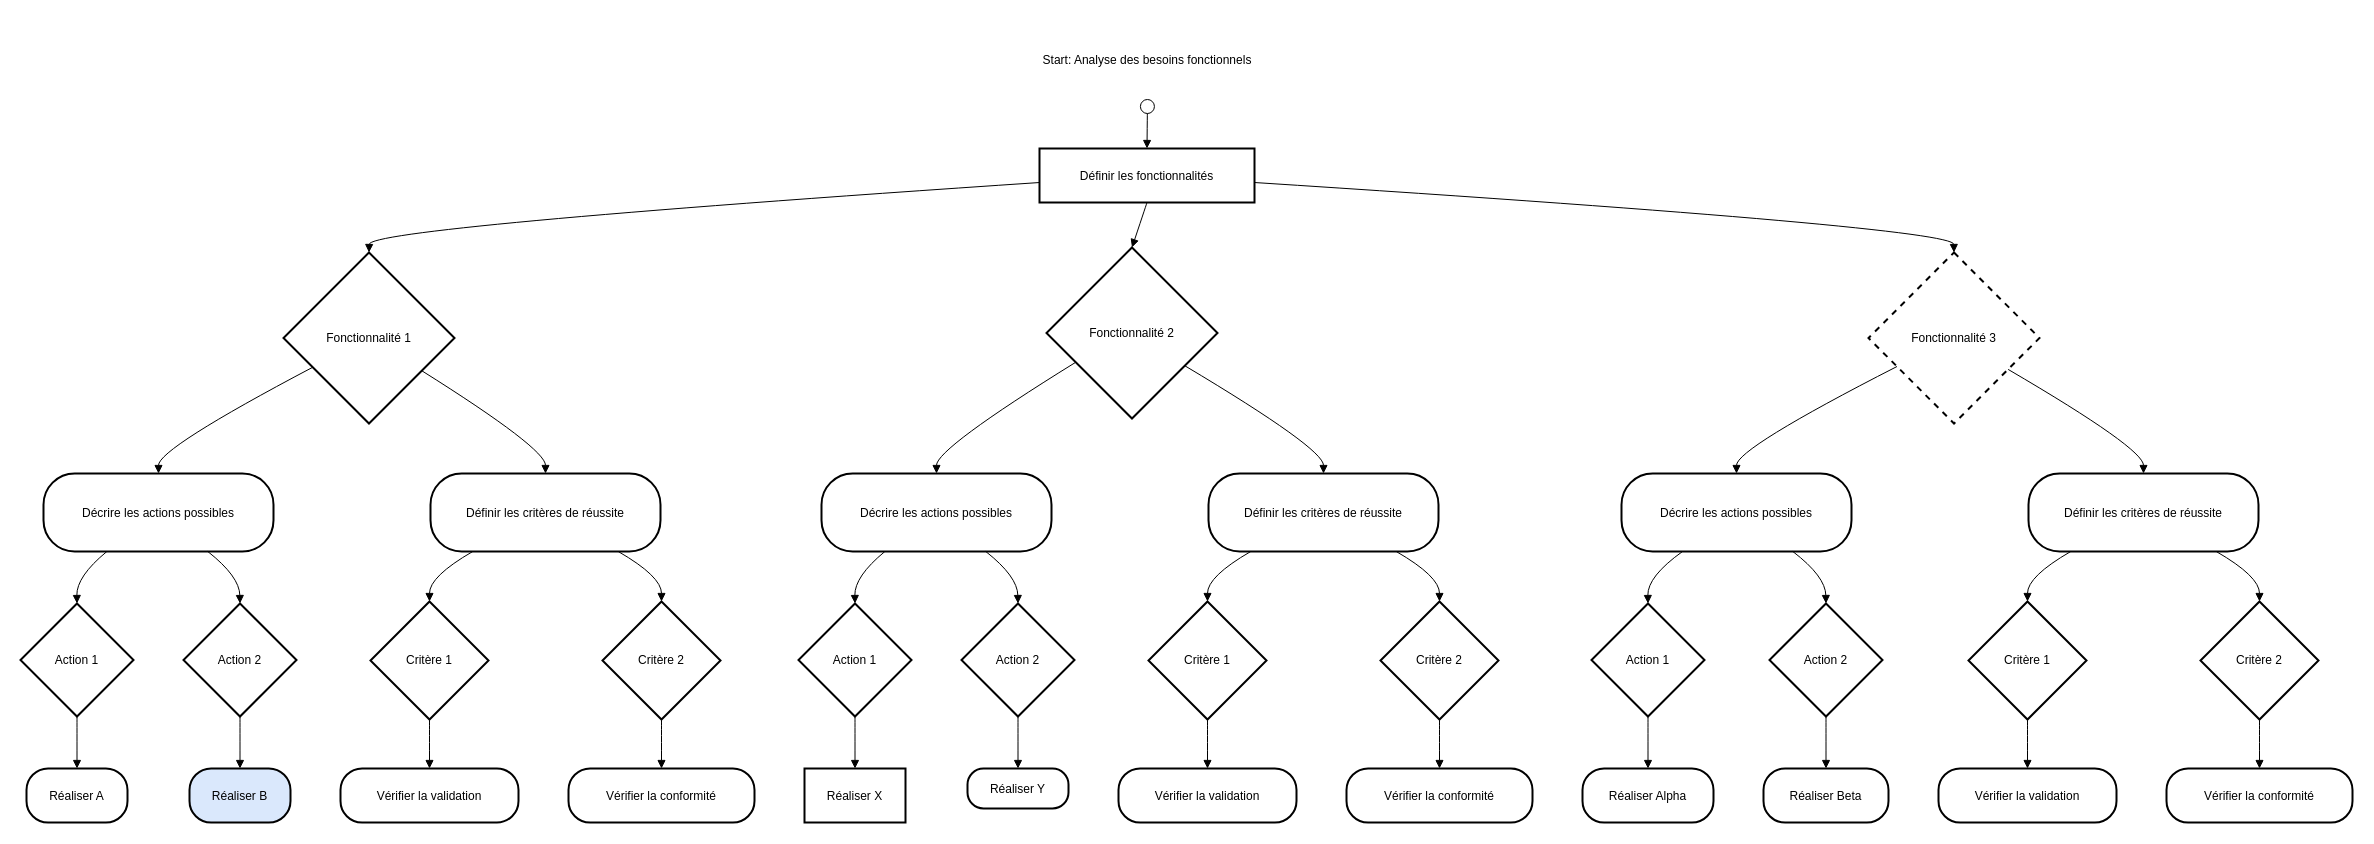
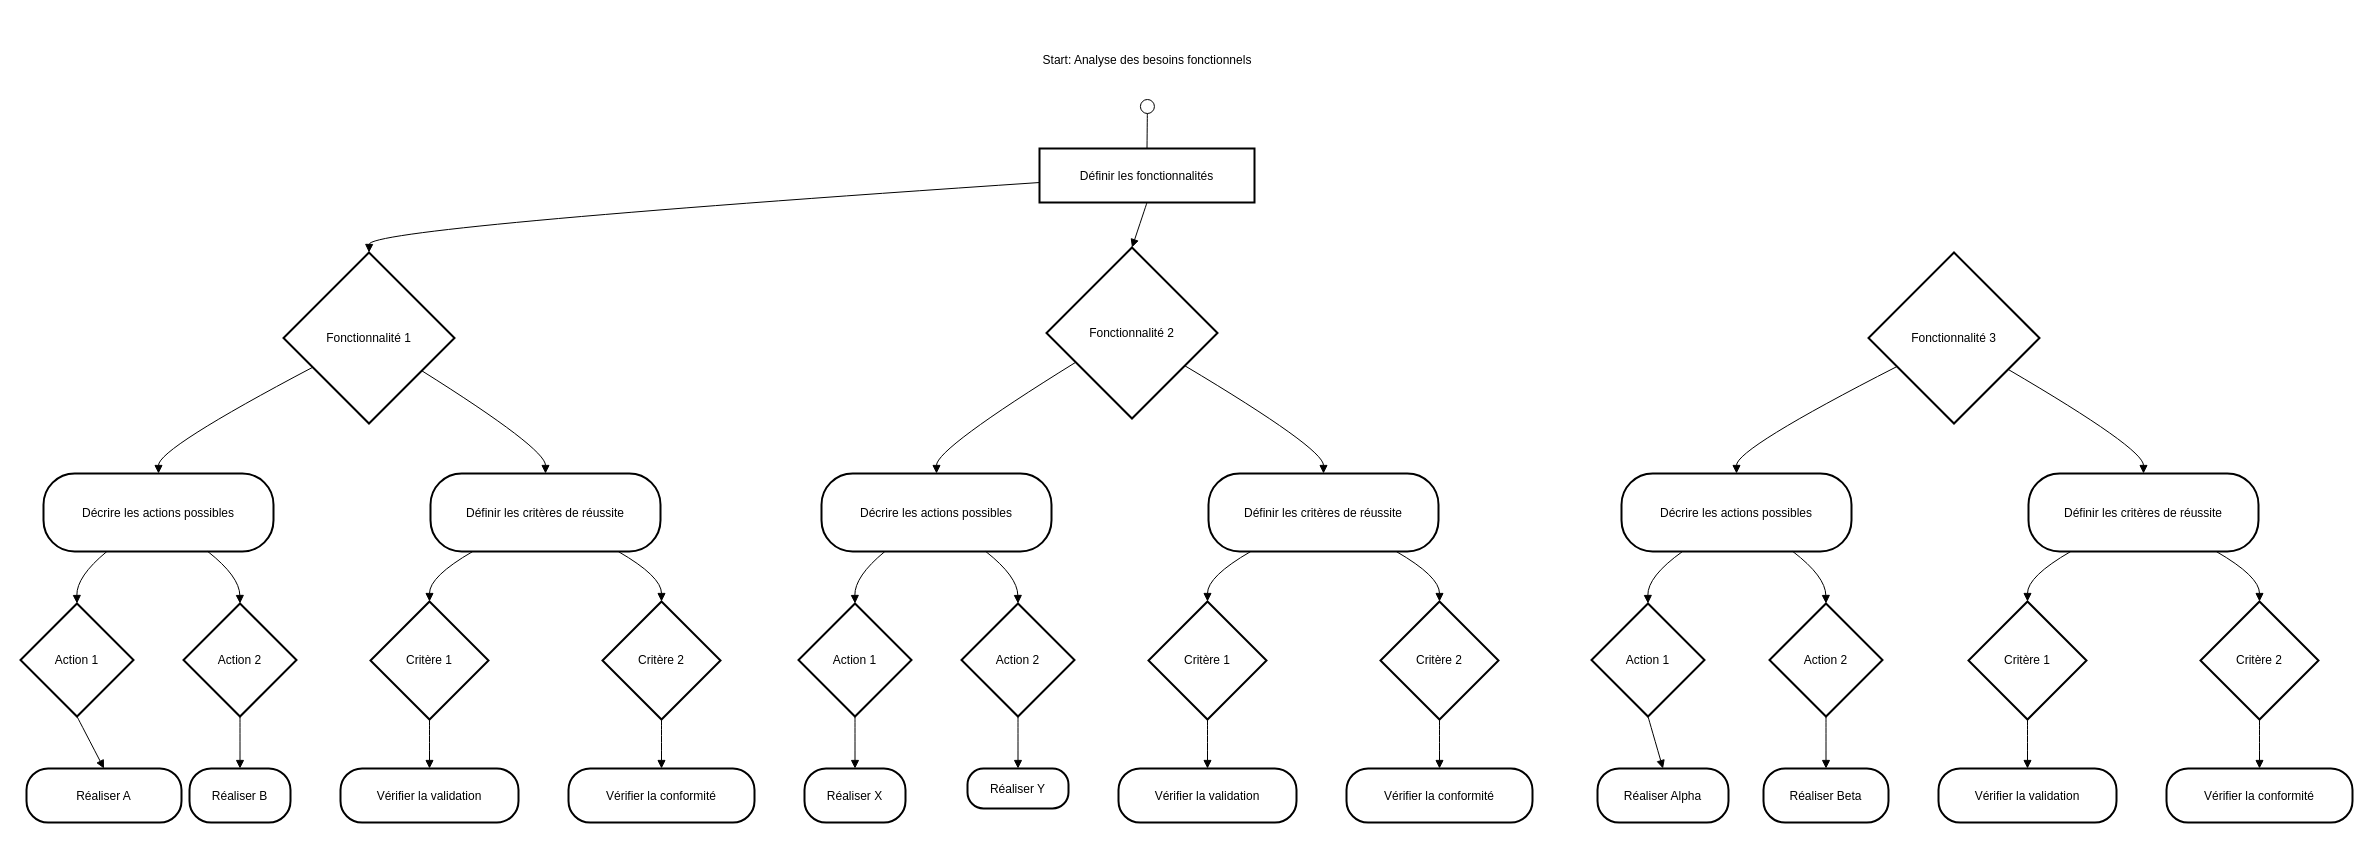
  <mxCell id="0" />
  <mxCell id="1" parent="0" />
  <mxCell id="2" value="Start: Analyse des besoins fonctionnels" style="fillColor=none;strokeColor=none;" vertex="1" parent="1"><mxGeometry x="1017" y="20" width="260" height="78" as="geometry" /></mxCell>
  <mxCell id="3" value="Définir les fonctionnalités" style="arcSize=40;strokeWidth=2;rounded=0;" vertex="1" parent="1"><mxGeometry x="1039" y="148" width="215" height="54" as="geometry" /></mxCell>
  <mxCell id="4" value="Fonctionnalité 1" style="rhombus;strokeWidth=2;whiteSpace=wrap;" vertex="1" parent="1"><mxGeometry x="283" y="252" width="171" height="171" as="geometry" /></mxCell>
  <mxCell id="5" value="Décrire les actions possibles" style="rounded=1;arcSize=40;strokeWidth=2" vertex="1" parent="1"><mxGeometry x="43" y="473" width="230" height="78" as="geometry" /></mxCell>
  <mxCell id="6" value="Action 1" style="rhombus;strokeWidth=2;whiteSpace=wrap;" vertex="1" parent="1"><mxGeometry x="20" y="603" width="113" height="113" as="geometry" /></mxCell>
- <mxCell id="7" value="Réaliser A" style="rounded=1;arcSize=40;strokeWidth=2" vertex="1" parent="1"><mxGeometry x="26" y="768" width="101" height="54" as="geometry" /></mxCell>
+ <mxCell id="7" value="Réaliser A" style="rounded=1;arcSize=40;strokeWidth=2" vertex="1" parent="1"><mxGeometry x="26" y="768" width="155" height="54" as="geometry" /></mxCell>
  <mxCell id="8" value="Action 2" style="rhombus;strokeWidth=2;whiteSpace=wrap;" vertex="1" parent="1"><mxGeometry x="183" y="603" width="113" height="113" as="geometry" /></mxCell>
- <mxCell id="9" value="Réaliser B" style="rounded=1;arcSize=40;strokeWidth=2;fillColor=#dae8fc;" vertex="1" parent="1"><mxGeometry x="189" y="768" width="101" height="54" as="geometry" /></mxCell>
+ <mxCell id="9" value="Réaliser B" style="rounded=1;arcSize=40;strokeWidth=2" vertex="1" parent="1"><mxGeometry x="189" y="768" width="101" height="54" as="geometry" /></mxCell>
  <mxCell id="10" value="Définir les critères de réussite" style="rounded=1;arcSize=40;strokeWidth=2" vertex="1" parent="1"><mxGeometry x="430" y="473" width="230" height="78" as="geometry" /></mxCell>
  <mxCell id="11" value="Critère 1" style="rhombus;strokeWidth=2;whiteSpace=wrap;" vertex="1" parent="1"><mxGeometry x="370" y="601" width="118" height="118" as="geometry" /></mxCell>
  <mxCell id="12" value="Vérifier la validation" style="rounded=1;arcSize=40;strokeWidth=2" vertex="1" parent="1"><mxGeometry x="340" y="768" width="178" height="54" as="geometry" /></mxCell>
  <mxCell id="13" value="Critère 2" style="rhombus;strokeWidth=2;whiteSpace=wrap;" vertex="1" parent="1"><mxGeometry x="602" y="601" width="118" height="118" as="geometry" /></mxCell>
  <mxCell id="14" value="Vérifier la conformité" style="rounded=1;arcSize=40;strokeWidth=2" vertex="1" parent="1"><mxGeometry x="568" y="768" width="186" height="54" as="geometry" /></mxCell>
  <mxCell id="15" value="Fonctionnalité 2" style="rhombus;strokeWidth=2;whiteSpace=wrap;" vertex="1" parent="1"><mxGeometry x="1046" y="247" width="171" height="171" as="geometry" /></mxCell>
  <mxCell id="16" value="Décrire les actions possibles" style="rounded=1;arcSize=40;strokeWidth=2" vertex="1" parent="1"><mxGeometry x="821" y="473" width="230" height="78" as="geometry" /></mxCell>
  <mxCell id="17" value="Action 1" style="rhombus;strokeWidth=2;whiteSpace=wrap;" vertex="1" parent="1"><mxGeometry x="798" y="603" width="113" height="113" as="geometry" /></mxCell>
- <mxCell id="18" value="Réaliser X" style="arcSize=40;strokeWidth=2;rounded=0;" vertex="1" parent="1"><mxGeometry x="804" y="768" width="101" height="54" as="geometry" /></mxCell>
+ <mxCell id="18" value="Réaliser X" style="rounded=1;arcSize=40;strokeWidth=2" vertex="1" parent="1"><mxGeometry x="804" y="768" width="101" height="54" as="geometry" /></mxCell>
  <mxCell id="19" value="Action 2" style="rhombus;strokeWidth=2;whiteSpace=wrap;" vertex="1" parent="1"><mxGeometry x="961" y="603" width="113" height="113" as="geometry" /></mxCell>
  <mxCell id="20" value="Réaliser Y" style="rounded=1;arcSize=40;strokeWidth=2" vertex="1" parent="1"><mxGeometry x="967" y="768" width="101" height="40" as="geometry" /></mxCell>
  <mxCell id="21" value="Définir les critères de réussite" style="rounded=1;arcSize=40;strokeWidth=2" vertex="1" parent="1"><mxGeometry x="1208" y="473" width="230" height="78" as="geometry" /></mxCell>
  <mxCell id="22" value="Critère 1" style="rhombus;strokeWidth=2;whiteSpace=wrap;" vertex="1" parent="1"><mxGeometry x="1148" y="601" width="118" height="118" as="geometry" /></mxCell>
  <mxCell id="23" value="Vérifier la validation" style="rounded=1;arcSize=40;strokeWidth=2" vertex="1" parent="1"><mxGeometry x="1118" y="768" width="178" height="54" as="geometry" /></mxCell>
  <mxCell id="24" value="Critère 2" style="rhombus;strokeWidth=2;whiteSpace=wrap;" vertex="1" parent="1"><mxGeometry x="1380" y="601" width="118" height="118" as="geometry" /></mxCell>
  <mxCell id="25" value="Vérifier la conformité" style="rounded=1;arcSize=40;strokeWidth=2" vertex="1" parent="1"><mxGeometry x="1346" y="768" width="186" height="54" as="geometry" /></mxCell>
- <mxCell id="26" value="Fonctionnalité 3" style="rhombus;strokeWidth=2;whiteSpace=wrap;dashed=1;" vertex="1" parent="1"><mxGeometry x="1868" y="252" width="171" height="171" as="geometry" /></mxCell>
+ <mxCell id="26" value="Fonctionnalité 3" style="rhombus;strokeWidth=2;whiteSpace=wrap;" vertex="1" parent="1"><mxGeometry x="1868" y="252" width="171" height="171" as="geometry" /></mxCell>
  <mxCell id="27" value="Décrire les actions possibles" style="rounded=1;arcSize=40;strokeWidth=2" vertex="1" parent="1"><mxGeometry x="1621" y="473" width="230" height="78" as="geometry" /></mxCell>
  <mxCell id="28" value="Action 1" style="rhombus;strokeWidth=2;whiteSpace=wrap;" vertex="1" parent="1"><mxGeometry x="1591" y="603" width="113" height="113" as="geometry" /></mxCell>
- <mxCell id="29" value="Réaliser Alpha" style="rounded=1;arcSize=40;strokeWidth=2" vertex="1" parent="1"><mxGeometry x="1582" y="768" width="131" height="54" as="geometry" /></mxCell>
+ <mxCell id="29" value="Réaliser Alpha" style="rounded=1;arcSize=40;strokeWidth=2" vertex="1" parent="1"><mxGeometry x="1597" y="768" width="131" height="54" as="geometry" /></mxCell>
  <mxCell id="30" value="Action 2" style="rhombus;strokeWidth=2;whiteSpace=wrap;" vertex="1" parent="1"><mxGeometry x="1769" y="603" width="113" height="113" as="geometry" /></mxCell>
  <mxCell id="31" value="Réaliser Beta" style="rounded=1;arcSize=40;strokeWidth=2" vertex="1" parent="1"><mxGeometry x="1763" y="768" width="125" height="54" as="geometry" /></mxCell>
  <mxCell id="32" value="Définir les critères de réussite" style="rounded=1;arcSize=40;strokeWidth=2" vertex="1" parent="1"><mxGeometry x="2028" y="473" width="230" height="78" as="geometry" /></mxCell>
  <mxCell id="33" value="Critère 1" style="rhombus;strokeWidth=2;whiteSpace=wrap;" vertex="1" parent="1"><mxGeometry x="1968" y="601" width="118" height="118" as="geometry" /></mxCell>
  <mxCell id="34" value="Vérifier la validation" style="rounded=1;arcSize=40;strokeWidth=2" vertex="1" parent="1"><mxGeometry x="1938" y="768" width="178" height="54" as="geometry" /></mxCell>
  <mxCell id="35" value="Critère 2" style="rhombus;strokeWidth=2;whiteSpace=wrap;" vertex="1" parent="1"><mxGeometry x="2200" y="601" width="118" height="118" as="geometry" /></mxCell>
  <mxCell id="36" value="Vérifier la conformité" style="rounded=1;arcSize=40;strokeWidth=2" vertex="1" parent="1"><mxGeometry x="2166" y="768" width="186" height="54" as="geometry" /></mxCell>
- <mxCell id="37" value="" style="curved=1;startArrow=circle;startFill=0;endArrow=block;exitX=0.5;exitY=1;entryX=0.5;entryY=0;" edge="1" parent="1" source="2" target="3"><mxGeometry relative="1" as="geometry"><Array as="points" /></mxGeometry></mxCell>
+ <mxCell id="37" value="" style="curved=1;startArrow=circle;startFill=0;endArrow=none;exitX=0.5;exitY=1;entryX=0.5;entryY=0;" edge="1" parent="1" source="2" target="3"><mxGeometry relative="1" as="geometry"><Array as="points" /></mxGeometry></mxCell>
  <mxCell id="38" value="" style="curved=1;startArrow=none;endArrow=block;exitX=0;exitY=0.63;entryX=0.5;entryY=0;" edge="1" parent="1" source="3" target="4"><mxGeometry relative="1" as="geometry"><Array as="points"><mxPoint x="369" y="227" /></Array></mxGeometry></mxCell>
  <mxCell id="39" value="" style="curved=1;startArrow=none;endArrow=block;exitX=0;exitY=0.76;entryX=0.5;entryY=-0.01;" edge="1" parent="1" source="4" target="5"><mxGeometry relative="1" as="geometry"><Array as="points"><mxPoint x="158" y="448" /></Array></mxGeometry></mxCell>
  <mxCell id="40" value="" style="curved=1;startArrow=none;endArrow=block;exitX=0.28;exitY=0.99;entryX=0.5;entryY=0;" edge="1" parent="1" source="5" target="6"><mxGeometry relative="1" as="geometry"><Array as="points"><mxPoint x="76" y="576" /></Array></mxGeometry></mxCell>
  <mxCell id="41" value="" style="curved=1;startArrow=none;endArrow=block;exitX=0.5;exitY=1;entryX=0.5;entryY=0;" edge="1" parent="1" source="6" target="7"><mxGeometry relative="1" as="geometry"><Array as="points" /></mxGeometry></mxCell>
  <mxCell id="42" value="" style="curved=1;startArrow=none;endArrow=block;exitX=0.71;exitY=0.99;entryX=0.5;entryY=0;" edge="1" parent="1" source="5" target="8"><mxGeometry relative="1" as="geometry"><Array as="points"><mxPoint x="239" y="576" /></Array></mxGeometry></mxCell>
  <mxCell id="43" value="" style="curved=1;startArrow=none;endArrow=block;exitX=0.5;exitY=1;entryX=0.5;entryY=0;" edge="1" parent="1" source="8" target="9"><mxGeometry relative="1" as="geometry"><Array as="points" /></mxGeometry></mxCell>
  <mxCell id="44" value="" style="curved=1;startArrow=none;endArrow=block;exitX=1;exitY=0.81;entryX=0.5;entryY=-0.01;" edge="1" parent="1" source="4" target="10"><mxGeometry relative="1" as="geometry"><Array as="points"><mxPoint x="545" y="448" /></Array></mxGeometry></mxCell>
  <mxCell id="45" value="" style="curved=1;startArrow=none;endArrow=block;exitX=0.19;exitY=0.99;entryX=0.5;entryY=0;" edge="1" parent="1" source="10" target="11"><mxGeometry relative="1" as="geometry"><Array as="points"><mxPoint x="429" y="576" /></Array></mxGeometry></mxCell>
  <mxCell id="46" value="" style="curved=1;startArrow=none;endArrow=block;exitX=0.5;exitY=0.99;entryX=0.5;entryY=0;" edge="1" parent="1" source="11" target="12"><mxGeometry relative="1" as="geometry"><Array as="points" /></mxGeometry></mxCell>
  <mxCell id="47" value="" style="curved=1;startArrow=none;endArrow=block;exitX=0.81;exitY=0.99;entryX=0.5;entryY=0;" edge="1" parent="1" source="10" target="13"><mxGeometry relative="1" as="geometry"><Array as="points"><mxPoint x="661" y="576" /></Array></mxGeometry></mxCell>
  <mxCell id="48" value="" style="curved=1;startArrow=none;endArrow=block;exitX=0.5;exitY=0.99;entryX=0.5;entryY=0;" edge="1" parent="1" source="13" target="14"><mxGeometry relative="1" as="geometry"><Array as="points" /></mxGeometry></mxCell>
  <mxCell id="49" value="" style="curved=1;startArrow=none;endArrow=block;exitX=0.5;exitY=1;entryX=0.5;entryY=0;" edge="1" parent="1" source="3" target="15"><mxGeometry relative="1" as="geometry"><Array as="points" /></mxGeometry></mxCell>
  <mxCell id="50" value="" style="curved=1;startArrow=none;endArrow=block;exitX=0;exitY=0.76;entryX=0.5;entryY=-0.01;" edge="1" parent="1" source="15" target="16"><mxGeometry relative="1" as="geometry"><Array as="points"><mxPoint x="936" y="448" /></Array></mxGeometry></mxCell>
  <mxCell id="51" value="" style="curved=1;startArrow=none;endArrow=block;exitX=0.28;exitY=0.99;entryX=0.5;entryY=0;" edge="1" parent="1" source="16" target="17"><mxGeometry relative="1" as="geometry"><Array as="points"><mxPoint x="854" y="576" /></Array></mxGeometry></mxCell>
  <mxCell id="52" value="" style="curved=1;startArrow=none;endArrow=block;exitX=0.5;exitY=1;entryX=0.5;entryY=0;" edge="1" parent="1" source="17" target="18"><mxGeometry relative="1" as="geometry"><Array as="points" /></mxGeometry></mxCell>
  <mxCell id="53" value="" style="curved=1;startArrow=none;endArrow=block;exitX=0.71;exitY=0.99;entryX=0.5;entryY=0;" edge="1" parent="1" source="16" target="19"><mxGeometry relative="1" as="geometry"><Array as="points"><mxPoint x="1017" y="576" /></Array></mxGeometry></mxCell>
  <mxCell id="54" value="" style="curved=1;startArrow=none;endArrow=block;exitX=0.5;exitY=1;entryX=0.5;entryY=0;" edge="1" parent="1" source="19" target="20"><mxGeometry relative="1" as="geometry"><Array as="points" /></mxGeometry></mxCell>
  <mxCell id="55" value="" style="curved=1;startArrow=none;endArrow=block;exitX=1;exitY=0.81;entryX=0.5;entryY=-0.01;" edge="1" parent="1" source="15" target="21"><mxGeometry relative="1" as="geometry"><Array as="points"><mxPoint x="1323" y="448" /></Array></mxGeometry></mxCell>
  <mxCell id="56" value="" style="curved=1;startArrow=none;endArrow=block;exitX=0.19;exitY=0.99;entryX=0.5;entryY=0;" edge="1" parent="1" source="21" target="22"><mxGeometry relative="1" as="geometry"><Array as="points"><mxPoint x="1207" y="576" /></Array></mxGeometry></mxCell>
  <mxCell id="57" value="" style="curved=1;startArrow=none;endArrow=block;exitX=0.5;exitY=0.99;entryX=0.5;entryY=0;" edge="1" parent="1" source="22" target="23"><mxGeometry relative="1" as="geometry"><Array as="points" /></mxGeometry></mxCell>
  <mxCell id="58" value="" style="curved=1;startArrow=none;endArrow=block;exitX=0.81;exitY=0.99;entryX=0.5;entryY=0;" edge="1" parent="1" source="21" target="24"><mxGeometry relative="1" as="geometry"><Array as="points"><mxPoint x="1439" y="576" /></Array></mxGeometry></mxCell>
  <mxCell id="59" value="" style="curved=1;startArrow=none;endArrow=block;exitX=0.5;exitY=0.99;entryX=0.5;entryY=0;" edge="1" parent="1" source="24" target="25"><mxGeometry relative="1" as="geometry"><Array as="points" /></mxGeometry></mxCell>
- <mxCell id="60" value="" style="curved=1;startArrow=none;endArrow=block;exitX=1;exitY=0.63;entryX=0.5;entryY=0;" edge="1" parent="1" source="3" target="26"><mxGeometry relative="1" as="geometry"><Array as="points"><mxPoint x="1953" y="227" /></Array></mxGeometry></mxCell>
  <mxCell id="61" value="" style="curved=1;startArrow=none;endArrow=block;exitX=0;exitY=0.75;entryX=0.5;entryY=-0.01;" edge="1" parent="1" source="26" target="27"><mxGeometry relative="1" as="geometry"><Array as="points"><mxPoint x="1736" y="448" /></Array></mxGeometry></mxCell>
  <mxCell id="62" value="" style="curved=1;startArrow=none;endArrow=block;exitX=0.27;exitY=0.99;entryX=0.5;entryY=0;" edge="1" parent="1" source="27" target="28"><mxGeometry relative="1" as="geometry"><Array as="points"><mxPoint x="1647" y="576" /></Array></mxGeometry></mxCell>
  <mxCell id="63" value="" style="curved=1;startArrow=none;endArrow=block;exitX=0.5;exitY=1;entryX=0.5;entryY=0;" edge="1" parent="1" source="28" target="29"><mxGeometry relative="1" as="geometry"><Array as="points" /></mxGeometry></mxCell>
  <mxCell id="64" value="" style="curved=1;startArrow=none;endArrow=block;exitX=0.74;exitY=0.99;entryX=0.5;entryY=0;" edge="1" parent="1" source="27" target="30"><mxGeometry relative="1" as="geometry"><Array as="points"><mxPoint x="1825" y="576" /></Array></mxGeometry></mxCell>
  <mxCell id="65" value="" style="curved=1;startArrow=none;endArrow=block;exitX=0.5;exitY=1;entryX=0.5;entryY=0;" edge="1" parent="1" source="30" target="31"><mxGeometry relative="1" as="geometry"><Array as="points" /></mxGeometry></mxCell>
  <mxCell id="66" value="" style="curved=1;startArrow=none;endArrow=block;exitX=1;exitY=0.79;entryX=0.5;entryY=-0.01;" edge="1" parent="1" source="26" target="32"><mxGeometry relative="1" as="geometry"><Array as="points"><mxPoint x="2143" y="448" /></Array></mxGeometry></mxCell>
  <mxCell id="67" value="" style="curved=1;startArrow=none;endArrow=block;exitX=0.19;exitY=0.99;entryX=0.5;entryY=0;" edge="1" parent="1" source="32" target="33"><mxGeometry relative="1" as="geometry"><Array as="points"><mxPoint x="2027" y="576" /></Array></mxGeometry></mxCell>
  <mxCell id="68" value="" style="curved=1;startArrow=none;endArrow=block;exitX=0.5;exitY=0.99;entryX=0.5;entryY=0;" edge="1" parent="1" source="33" target="34"><mxGeometry relative="1" as="geometry"><Array as="points" /></mxGeometry></mxCell>
  <mxCell id="69" value="" style="curved=1;startArrow=none;endArrow=block;exitX=0.81;exitY=0.99;entryX=0.5;entryY=0;" edge="1" parent="1" source="32" target="35"><mxGeometry relative="1" as="geometry"><Array as="points"><mxPoint x="2259" y="576" /></Array></mxGeometry></mxCell>
  <mxCell id="70" value="" style="curved=1;startArrow=none;endArrow=block;exitX=0.5;exitY=0.99;entryX=0.5;entryY=0;" edge="1" parent="1" source="35" target="36"><mxGeometry relative="1" as="geometry"><Array as="points" /></mxGeometry></mxCell>
